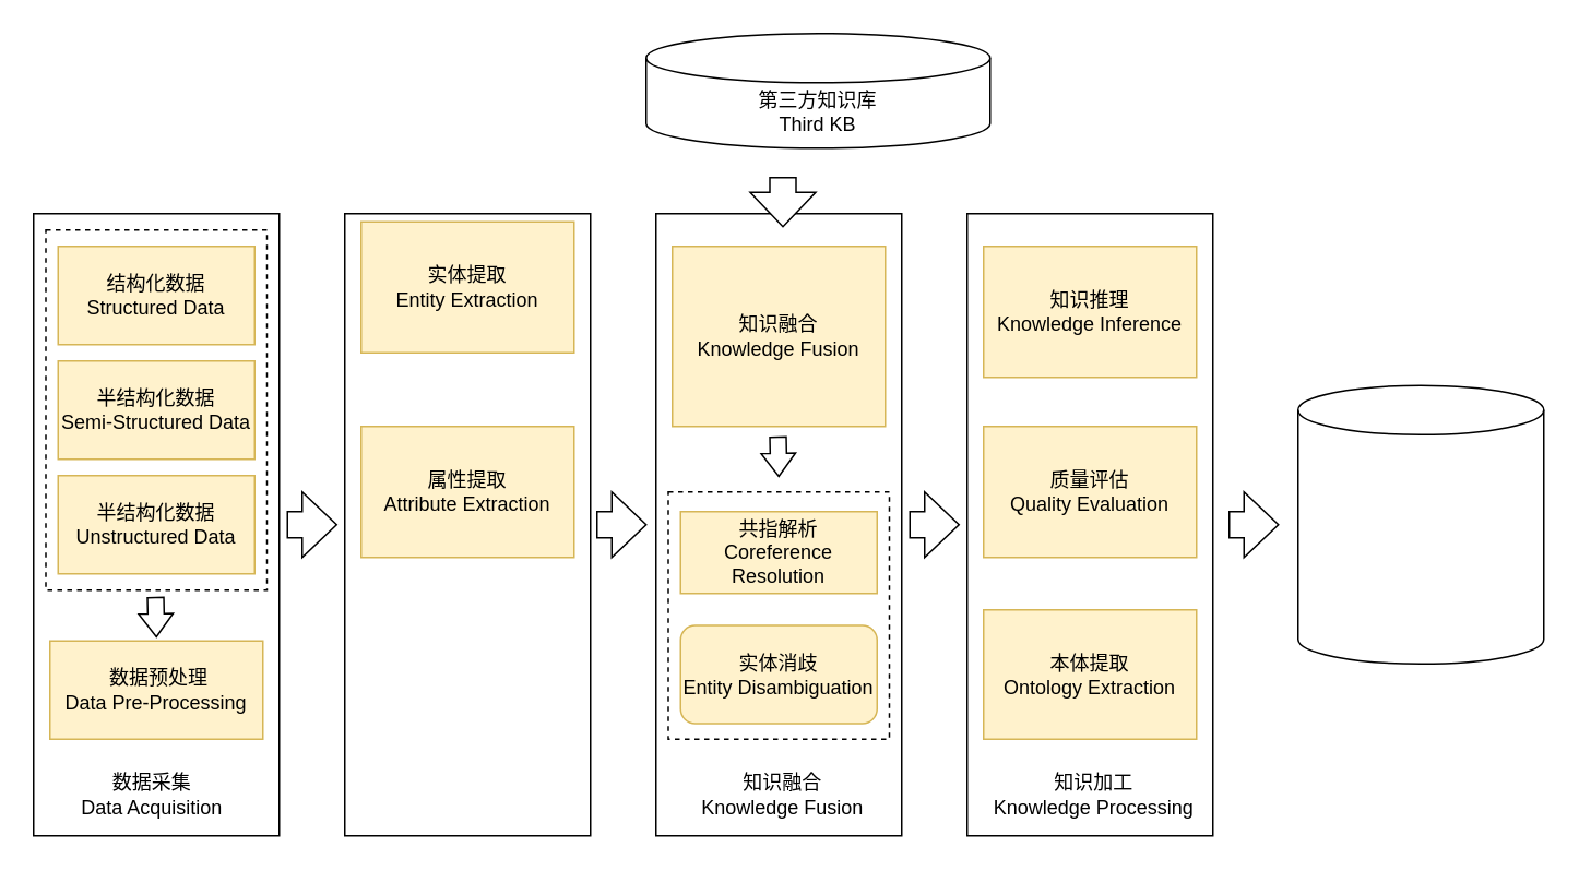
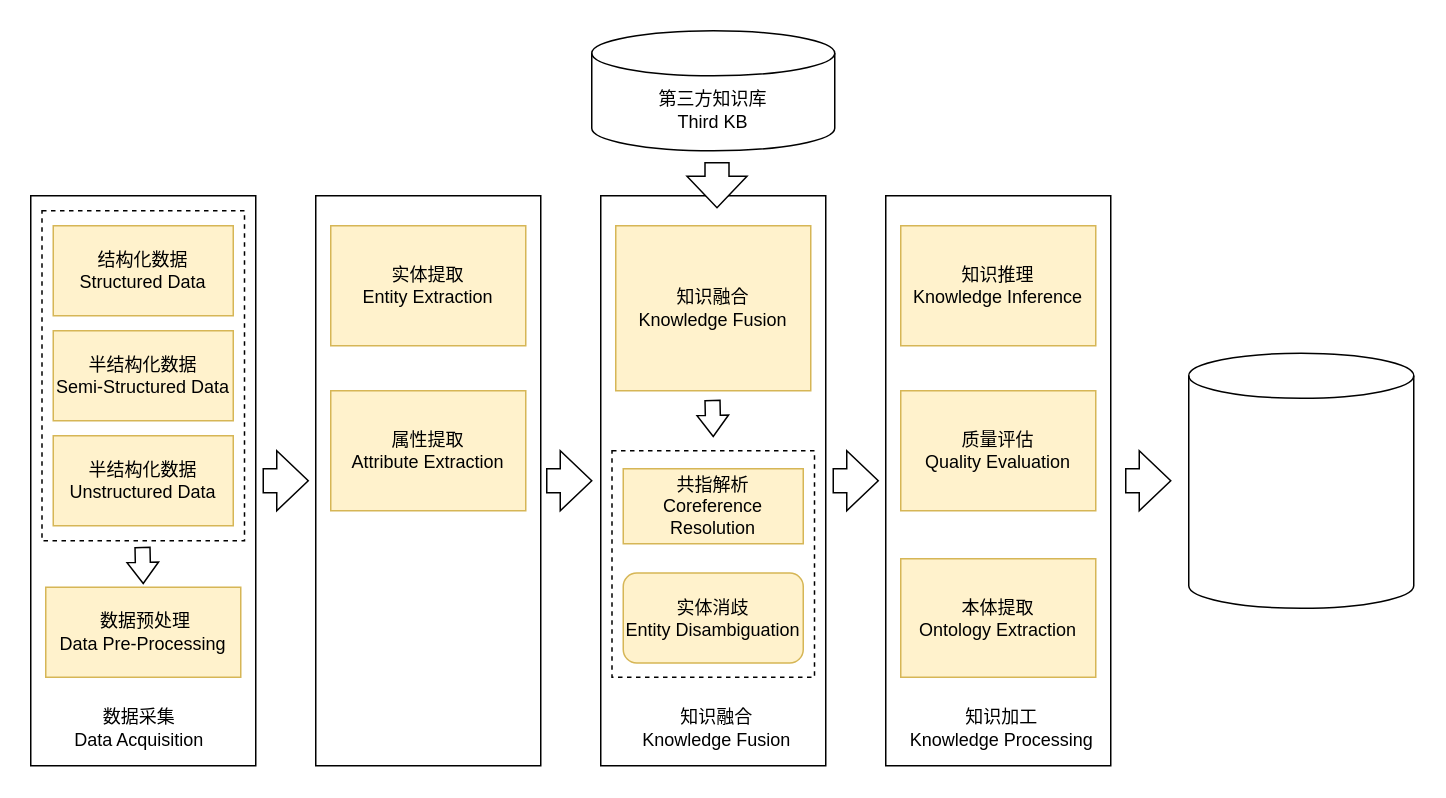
  <mxCell id="0" />
  <mxCell id="1" parent="0" />
  <mxCell id="2" value="" style="rounded=0;whiteSpace=wrap;html=1;" vertex="1" parent="1"><mxGeometry x="20" y="130" width="150" height="380" as="geometry" /></mxCell>
  <mxCell id="3" value="" style="rounded=0;whiteSpace=wrap;html=1;dashed=1;" vertex="1" parent="1"><mxGeometry x="27.5" y="140" width="135" height="220" as="geometry" /></mxCell>
  <mxCell id="4" value="结构化数据&lt;br&gt;Structured Data" style="rounded=0;whiteSpace=wrap;html=1;fillColor=#fff2cc;strokeColor=#d6b656;" vertex="1" parent="1"><mxGeometry x="35" y="150" width="120" height="60" as="geometry" /></mxCell>
  <mxCell id="5" value="半结构化数据&lt;br&gt;Semi-Structured Data" style="rounded=0;whiteSpace=wrap;html=1;fillColor=#fff2cc;strokeColor=#d6b656;" vertex="1" parent="1"><mxGeometry x="35" y="220" width="120" height="60" as="geometry" /></mxCell>
  <mxCell id="6" value="半结构化数据&lt;br&gt;Unstructured Data" style="rounded=0;whiteSpace=wrap;html=1;fillColor=#fff2cc;strokeColor=#d6b656;" vertex="1" parent="1"><mxGeometry x="35" y="290" width="120" height="60" as="geometry" /></mxCell>
  <mxCell id="7" value="&amp;nbsp;数据预处理&lt;br&gt;Data Pre-Processing" style="rounded=0;whiteSpace=wrap;html=1;fillColor=#fff2cc;strokeColor=#d6b656;" vertex="1" parent="1"><mxGeometry x="30" y="391" width="130" height="60" as="geometry" /></mxCell>
  <mxCell id="8" value="数据采集&lt;br&gt;Data Acquisition" style="text;html=1;strokeColor=none;fillColor=none;align=center;verticalAlign=middle;whiteSpace=wrap;rounded=0;dashed=1;" vertex="1" parent="1"><mxGeometry x="35" y="470" width="115" height="30" as="geometry" /></mxCell>
  <mxCell id="9" value="" style="shape=flexArrow;endArrow=classic;html=1;rounded=0;endWidth=10;endSize=4.38;" edge="1" parent="1"><mxGeometry width="50" height="50" relative="1" as="geometry"><mxPoint x="94.5" y="364" as="sourcePoint" /><mxPoint x="95" y="389" as="targetPoint" /></mxGeometry></mxCell>
  <mxCell id="10" value="" style="rounded=0;whiteSpace=wrap;html=1;" vertex="1" parent="1"><mxGeometry x="210" y="130" width="150" height="380" as="geometry" /></mxCell>
- <mxCell id="11" value="实体提取&lt;br&gt;Entity Extraction" style="rounded=0;whiteSpace=wrap;html=1;fillColor=#fff2cc;strokeColor=#d6b656;" vertex="1" parent="1"><mxGeometry x="220" y="135" width="130" height="80" as="geometry" /></mxCell>
+ <mxCell id="11" value="实体提取&lt;br&gt;Entity Extraction" style="rounded=0;whiteSpace=wrap;html=1;fillColor=#fff2cc;strokeColor=#d6b656;" vertex="1" parent="1"><mxGeometry x="220" y="150" width="130" height="80" as="geometry" /></mxCell>
  <mxCell id="12" value="属性提取&lt;br&gt;Attribute Extraction" style="rounded=0;whiteSpace=wrap;html=1;fillColor=#fff2cc;strokeColor=#d6b656;" vertex="1" parent="1"><mxGeometry x="220" y="260" width="130" height="80" as="geometry" /></mxCell>
  <mxCell id="13" value="" style="rounded=0;whiteSpace=wrap;html=1;" vertex="1" parent="1"><mxGeometry x="400" y="130" width="150" height="380" as="geometry" /></mxCell>
  <mxCell id="14" value="知识融合&lt;br&gt;Knowledge Fusion" style="text;html=1;strokeColor=none;fillColor=none;align=center;verticalAlign=middle;whiteSpace=wrap;rounded=0;dashed=1;" vertex="1" parent="1"><mxGeometry x="415" y="470" width="125" height="30" as="geometry" /></mxCell>
  <mxCell id="15" value="知识融合&lt;br&gt;Knowledge Fusion" style="rounded=0;whiteSpace=wrap;html=1;fillColor=#fff2cc;strokeColor=#d6b656;" vertex="1" parent="1"><mxGeometry x="410" y="150" width="130" height="110" as="geometry" /></mxCell>
  <mxCell id="16" value="" style="rounded=0;whiteSpace=wrap;html=1;" vertex="1" parent="1"><mxGeometry x="590" y="130" width="150" height="380" as="geometry" /></mxCell>
  <mxCell id="17" value="知识加工&lt;br&gt;Knowledge Processing" style="text;html=1;strokeColor=none;fillColor=none;align=center;verticalAlign=middle;whiteSpace=wrap;rounded=0;dashed=1;" vertex="1" parent="1"><mxGeometry x="605" y="470" width="125" height="30" as="geometry" /></mxCell>
  <mxCell id="18" value="知识推理&lt;br&gt;Knowledge Inference" style="rounded=0;whiteSpace=wrap;html=1;fillColor=#fff2cc;strokeColor=#d6b656;" vertex="1" parent="1"><mxGeometry x="600" y="150" width="130" height="80" as="geometry" /></mxCell>
  <mxCell id="19" value="质量评估&lt;br&gt;Quality Evaluation" style="rounded=0;whiteSpace=wrap;html=1;fillColor=#fff2cc;strokeColor=#d6b656;" vertex="1" parent="1"><mxGeometry x="600" y="260" width="130" height="80" as="geometry" /></mxCell>
  <mxCell id="20" value="本体提取&lt;br&gt;Ontology Extraction" style="rounded=0;whiteSpace=wrap;html=1;fillColor=#fff2cc;strokeColor=#d6b656;" vertex="1" parent="1"><mxGeometry x="600" y="372" width="130" height="79" as="geometry" /></mxCell>
  <mxCell id="21" value="" style="rounded=0;whiteSpace=wrap;html=1;dashed=1;" vertex="1" parent="1"><mxGeometry x="407.5" y="300" width="135" height="151" as="geometry" /></mxCell>
  <mxCell id="22" value="共指解析&lt;br&gt;Coreference Resolution" style="rounded=0;whiteSpace=wrap;html=1;fillColor=#fff2cc;strokeColor=#d6b656;" vertex="1" parent="1"><mxGeometry x="415" y="312" width="120" height="50" as="geometry" /></mxCell>
  <mxCell id="23" value="实体消歧&lt;br&gt;Entity Disambiguation" style="whiteSpace=wrap;html=1;fillColor=#fff2cc;strokeColor=#d6b656;rounded=1;" vertex="1" parent="1"><mxGeometry x="415" y="381.5" width="120" height="60" as="geometry" /></mxCell>
  <mxCell id="24" value="" style="shape=flexArrow;endArrow=classic;html=1;rounded=0;endWidth=10;endSize=4.38;" edge="1" parent="1"><mxGeometry width="50" height="50" relative="1" as="geometry"><mxPoint x="474.5" y="266" as="sourcePoint" /><mxPoint x="475" y="291" as="targetPoint" /></mxGeometry></mxCell>
  <mxCell id="25" value="" style="html=1;shadow=0;dashed=0;align=center;verticalAlign=middle;shape=mxgraph.arrows2.arrow;dy=0.6;dx=21;notch=0;" vertex="1" parent="1"><mxGeometry x="750" y="300" width="30" height="40" as="geometry" /></mxCell>
  <mxCell id="26" value="" style="html=1;shadow=0;dashed=0;align=center;verticalAlign=middle;shape=mxgraph.arrows2.arrow;dy=0.6;dx=21;notch=0;" vertex="1" parent="1"><mxGeometry x="555" y="300" width="30" height="40" as="geometry" /></mxCell>
  <mxCell id="27" value="" style="html=1;shadow=0;dashed=0;align=center;verticalAlign=middle;shape=mxgraph.arrows2.arrow;dy=0.6;dx=21;notch=0;" vertex="1" parent="1"><mxGeometry x="364" y="300" width="30" height="40" as="geometry" /></mxCell>
  <mxCell id="28" value="" style="html=1;shadow=0;dashed=0;align=center;verticalAlign=middle;shape=mxgraph.arrows2.arrow;dy=0.6;dx=21;notch=0;" vertex="1" parent="1"><mxGeometry x="175" y="300" width="30" height="40" as="geometry" /></mxCell>
- <mxCell id="29" value="第三方知识库&lt;br&gt;Third KB" style="shape=cylinder3;whiteSpace=wrap;html=1;boundedLbl=1;backgroundOutline=1;size=15;" vertex="1" parent="1"><mxGeometry x="394" y="20" width="210" height="70" as="geometry" /></mxCell>
+ <mxCell id="29" value="第三方知识库&lt;br&gt;Third KB" style="shape=cylinder3;whiteSpace=wrap;html=1;boundedLbl=1;backgroundOutline=1;size=15;" vertex="1" parent="1"><mxGeometry x="394" y="20" width="162" height="80" as="geometry" /></mxCell>
  <mxCell id="30" value="" style="html=1;shadow=0;dashed=0;align=center;verticalAlign=middle;shape=mxgraph.arrows2.arrow;dy=0.6;dx=21;notch=0;rotation=90;" vertex="1" parent="1"><mxGeometry x="462.5" y="103" width="30" height="40" as="geometry" /></mxCell>
  <mxCell id="31" value="" style="shape=cylinder3;whiteSpace=wrap;html=1;boundedLbl=1;backgroundOutline=1;size=15;" vertex="1" parent="1"><mxGeometry x="792" y="235" width="150" height="170" as="geometry" /></mxCell>
